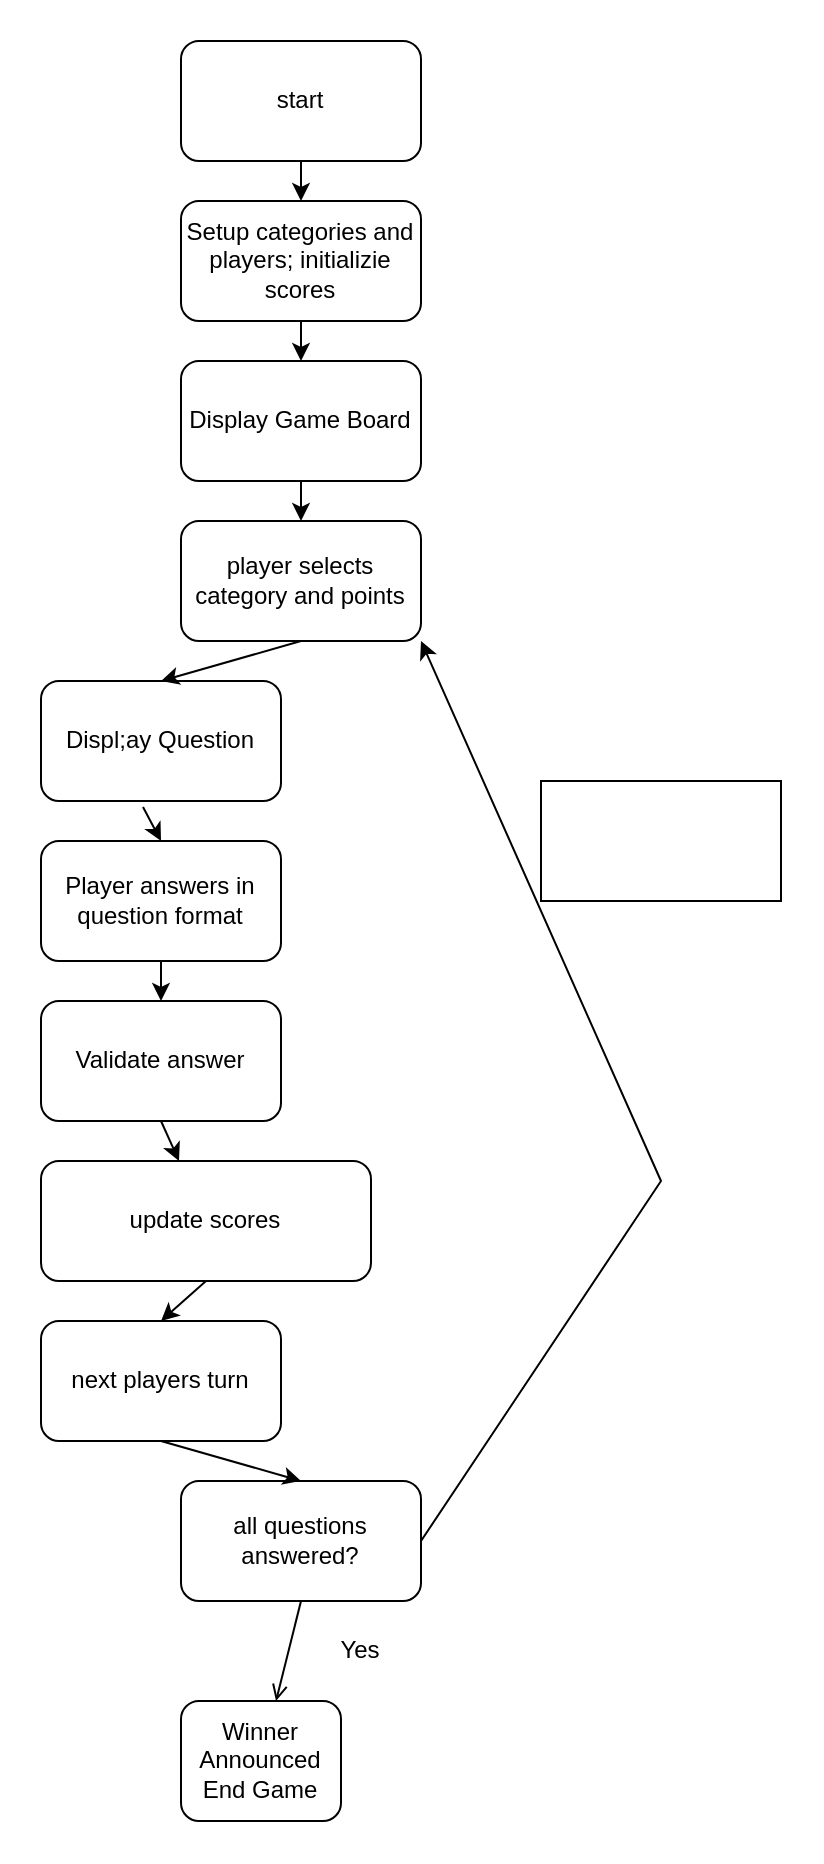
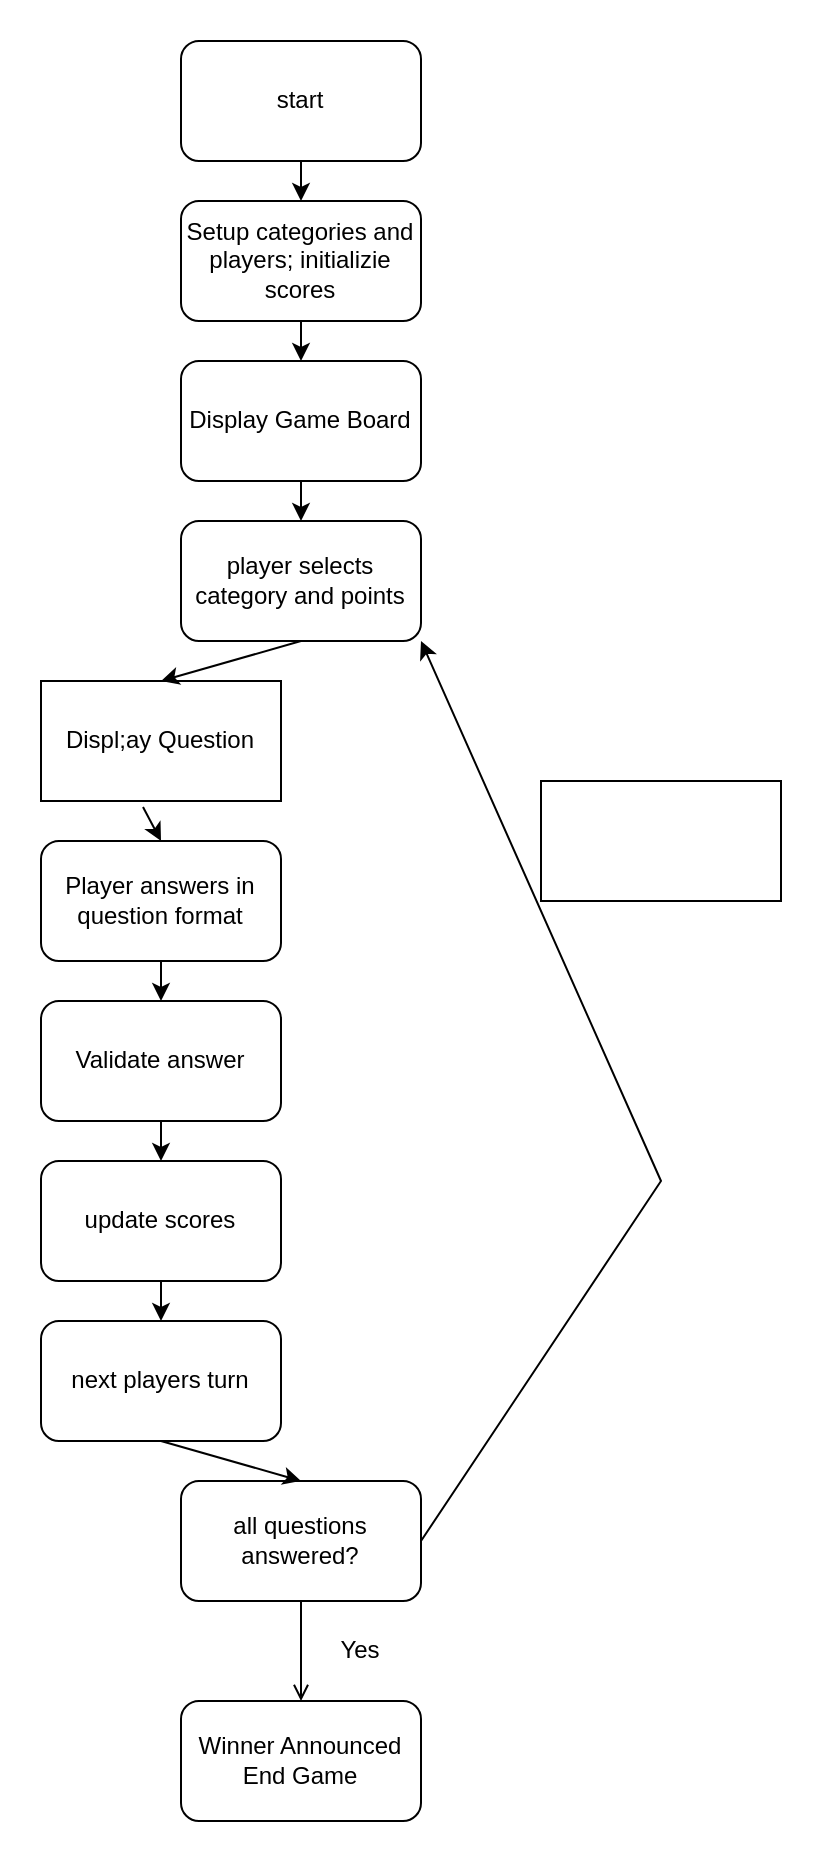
  <mxCell id="0" />
  <mxCell id="1" parent="0" />
  <mxCell id="2" value="start" style="rounded=1;whiteSpace=wrap;html=1;" vertex="1" parent="1"><mxGeometry x="90" y="20" width="120" height="60" as="geometry" /></mxCell>
  <mxCell id="3" value="Setup categories and players; initializie scores" style="rounded=1;whiteSpace=wrap;html=1;" vertex="1" parent="1"><mxGeometry x="90" y="100" width="120" height="60" as="geometry" /></mxCell>
  <mxCell id="4" value="Display Game Board" style="rounded=1;whiteSpace=wrap;html=1;" vertex="1" parent="1"><mxGeometry x="90" y="180" width="120" height="60" as="geometry" /></mxCell>
  <mxCell id="5" value="player selects category and points" style="rounded=1;whiteSpace=wrap;html=1;" vertex="1" parent="1"><mxGeometry x="90" y="260" width="120" height="60" as="geometry" /></mxCell>
- <mxCell id="6" value="Displ;ay Question" style="rounded=1;whiteSpace=wrap;html=1;" vertex="1" parent="1"><mxGeometry x="20" y="340" width="120" height="60" as="geometry" /></mxCell>
+ <mxCell id="6" value="Displ;ay Question" style="whiteSpace=wrap;html=1;rounded=0;" vertex="1" parent="1"><mxGeometry x="20" y="340" width="120" height="60" as="geometry" /></mxCell>
  <mxCell id="7" value="Player answers in question format" style="rounded=1;whiteSpace=wrap;html=1;" vertex="1" parent="1"><mxGeometry x="20" y="420" width="120" height="60" as="geometry" /></mxCell>
  <mxCell id="8" value="Validate answer" style="rounded=1;whiteSpace=wrap;html=1;" vertex="1" parent="1"><mxGeometry x="20" y="500" width="120" height="60" as="geometry" /></mxCell>
- <mxCell id="9" value="update scores" style="rounded=1;whiteSpace=wrap;html=1;" vertex="1" parent="1"><mxGeometry x="20" y="580" width="165" height="60" as="geometry" /></mxCell>
+ <mxCell id="9" value="update scores" style="rounded=1;whiteSpace=wrap;html=1;" vertex="1" parent="1"><mxGeometry x="20" y="580" width="120" height="60" as="geometry" /></mxCell>
  <mxCell id="10" value="next players turn" style="rounded=1;whiteSpace=wrap;html=1;" vertex="1" parent="1"><mxGeometry x="20" y="660" width="120" height="60" as="geometry" /></mxCell>
  <mxCell id="11" value="all questions answered?" style="rounded=1;whiteSpace=wrap;html=1;" vertex="1" parent="1"><mxGeometry x="90" y="740" width="120" height="60" as="geometry" /></mxCell>
- <mxCell id="12" value="Winner Announced End Game" style="rounded=1;whiteSpace=wrap;html=1;" vertex="1" parent="1"><mxGeometry x="90" y="850" width="80" height="60" as="geometry" /></mxCell>
+ <mxCell id="12" value="Winner Announced End Game" style="rounded=1;whiteSpace=wrap;html=1;" vertex="1" parent="1"><mxGeometry x="90" y="850" width="120" height="60" as="geometry" /></mxCell>
  <mxCell id="13" value="" style="endArrow=classic;html=1;rounded=0;exitX=0.5;exitY=1;exitDx=0;exitDy=0;entryX=0.5;entryY=0;entryDx=0;entryDy=0;" edge="1" parent="1" source="2" target="3"><mxGeometry width="50" height="50" relative="1" as="geometry"><mxPoint x="310" y="440" as="sourcePoint" /><mxPoint x="360" y="390" as="targetPoint" /></mxGeometry></mxCell>
  <mxCell id="14" value="" style="endArrow=classic;html=1;rounded=0;exitX=0.5;exitY=1;exitDx=0;exitDy=0;" edge="1" parent="1" source="3" target="4"><mxGeometry width="50" height="50" relative="1" as="geometry"><mxPoint x="310" y="440" as="sourcePoint" /><mxPoint x="360" y="390" as="targetPoint" /></mxGeometry></mxCell>
  <mxCell id="15" value="" style="endArrow=classic;html=1;rounded=0;exitX=0.5;exitY=1;exitDx=0;exitDy=0;entryX=0.5;entryY=0;entryDx=0;entryDy=0;" edge="1" parent="1" source="4" target="5"><mxGeometry width="50" height="50" relative="1" as="geometry"><mxPoint x="310" y="440" as="sourcePoint" /><mxPoint x="360" y="390" as="targetPoint" /></mxGeometry></mxCell>
  <mxCell id="16" value="" style="endArrow=classic;html=1;rounded=0;exitX=0.5;exitY=1;exitDx=0;exitDy=0;entryX=0.5;entryY=0;entryDx=0;entryDy=0;" edge="1" parent="1" source="5" target="6"><mxGeometry width="50" height="50" relative="1" as="geometry"><mxPoint x="310" y="440" as="sourcePoint" /><mxPoint x="360" y="390" as="targetPoint" /></mxGeometry></mxCell>
  <mxCell id="17" value="" style="endArrow=classic;html=1;rounded=0;exitX=0.425;exitY=1.05;exitDx=0;exitDy=0;exitPerimeter=0;entryX=0.5;entryY=0;entryDx=0;entryDy=0;" edge="1" parent="1" source="6" target="7"><mxGeometry width="50" height="50" relative="1" as="geometry"><mxPoint x="310" y="440" as="sourcePoint" /><mxPoint x="360" y="390" as="targetPoint" /></mxGeometry></mxCell>
  <mxCell id="18" value="" style="endArrow=classic;html=1;rounded=0;exitX=0.5;exitY=1;exitDx=0;exitDy=0;entryX=0.5;entryY=0;entryDx=0;entryDy=0;" edge="1" parent="1" source="7" target="8"><mxGeometry width="50" height="50" relative="1" as="geometry"><mxPoint x="310" y="440" as="sourcePoint" /><mxPoint x="360" y="390" as="targetPoint" /></mxGeometry></mxCell>
  <mxCell id="19" value="" style="endArrow=classic;html=1;rounded=0;exitX=0.5;exitY=1;exitDx=0;exitDy=0;" edge="1" parent="1" source="8" target="9"><mxGeometry width="50" height="50" relative="1" as="geometry"><mxPoint x="310" y="440" as="sourcePoint" /><mxPoint x="360" y="390" as="targetPoint" /></mxGeometry></mxCell>
  <mxCell id="20" value="" style="endArrow=classic;html=1;rounded=0;exitX=0.5;exitY=1;exitDx=0;exitDy=0;entryX=0.5;entryY=0;entryDx=0;entryDy=0;" edge="1" parent="1" source="9" target="10"><mxGeometry width="50" height="50" relative="1" as="geometry"><mxPoint x="310" y="440" as="sourcePoint" /><mxPoint x="360" y="390" as="targetPoint" /></mxGeometry></mxCell>
  <mxCell id="21" value="" style="endArrow=classic;html=1;rounded=0;exitX=0.5;exitY=1;exitDx=0;exitDy=0;entryX=0.5;entryY=0;entryDx=0;entryDy=0;" edge="1" parent="1" source="10" target="11"><mxGeometry width="50" height="50" relative="1" as="geometry"><mxPoint x="310" y="440" as="sourcePoint" /><mxPoint x="360" y="390" as="targetPoint" /></mxGeometry></mxCell>
  <mxCell id="22" value="" style="endArrow=open;html=1;rounded=0;exitX=0.5;exitY=1;exitDx=0;exitDy=0;" edge="1" parent="1" source="11" target="12"><mxGeometry width="50" height="50" relative="1" as="geometry"><mxPoint x="310" y="440" as="sourcePoint" /><mxPoint x="360" y="390" as="targetPoint" /></mxGeometry></mxCell>
  <mxCell id="23" value="Yes" style="text;html=1;align=center;verticalAlign=middle;whiteSpace=wrap;rounded=0;" vertex="1" parent="1"><mxGeometry x="150" y="810" width="60" height="30" as="geometry" /></mxCell>
  <mxCell id="24" value="" style="endArrow=classic;html=1;rounded=0;exitX=1;exitY=0.5;exitDx=0;exitDy=0;entryX=1;entryY=1;entryDx=0;entryDy=0;" edge="1" parent="1" source="11" target="5"><mxGeometry width="50" height="50" relative="1" as="geometry"><mxPoint x="310" y="440" as="sourcePoint" /><mxPoint x="360" y="390" as="targetPoint" /><Array as="points"><mxPoint x="330" y="590" /></Array></mxGeometry></mxCell>
  <mxCell id="25" value="" style="whiteSpace=wrap;html=1;" vertex="1" parent="1"><mxGeometry x="270" y="390" width="120" height="60" as="geometry" /></mxCell>
